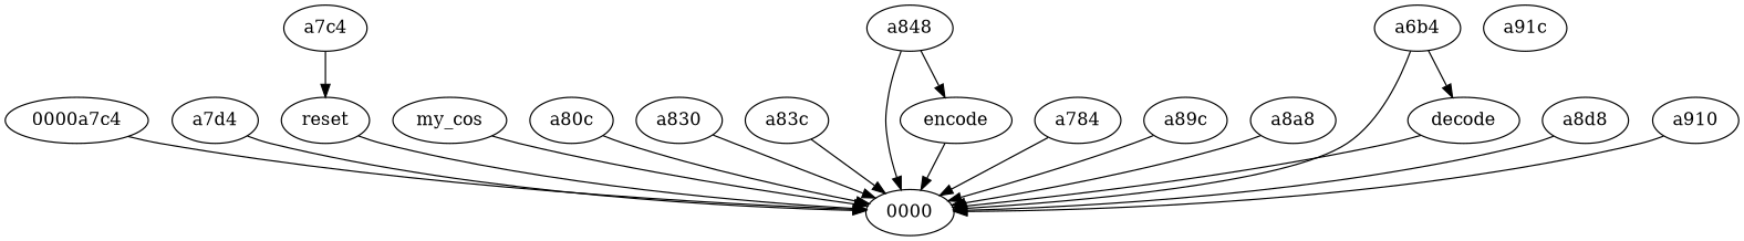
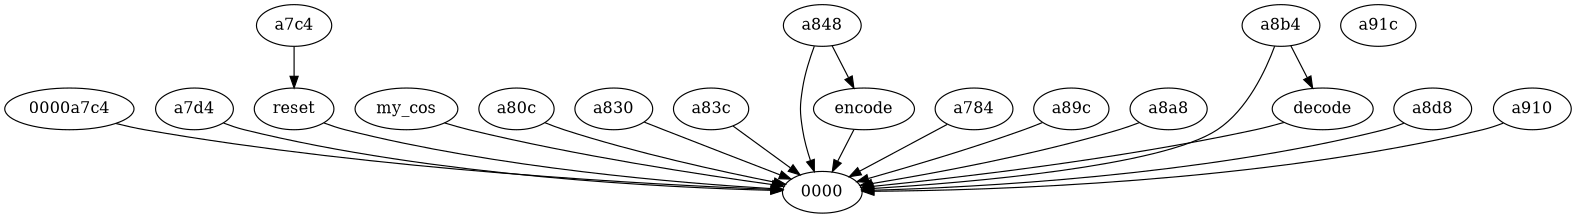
  digraph {
    "0000a7c4"
    0000
    a7d4
    a7c4
    reset
    my_cos
    a80c
    a830
    a83c
    a848
    encode
    n12 [label=a784]
    a89c
    a8a8
-   a8b4 [label=a6b4]
+   a8b4
    decode
    a8d8
    a910
    a91c
    "0000a7c4" -> 0000
    a7d4 -> 0000
    a7c4 -> reset
    reset -> 0000
    my_cos -> 0000
    a80c -> 0000
    a830 -> 0000
    a83c -> 0000
    a848 -> 0000
    a848 -> encode
    encode -> 0000
    n12 -> 0000
    a89c -> 0000
    a8a8 -> 0000
    a8b4 -> 0000
    a8b4 -> decode
    decode -> 0000
    a8d8 -> 0000
    a910 -> 0000
  }
